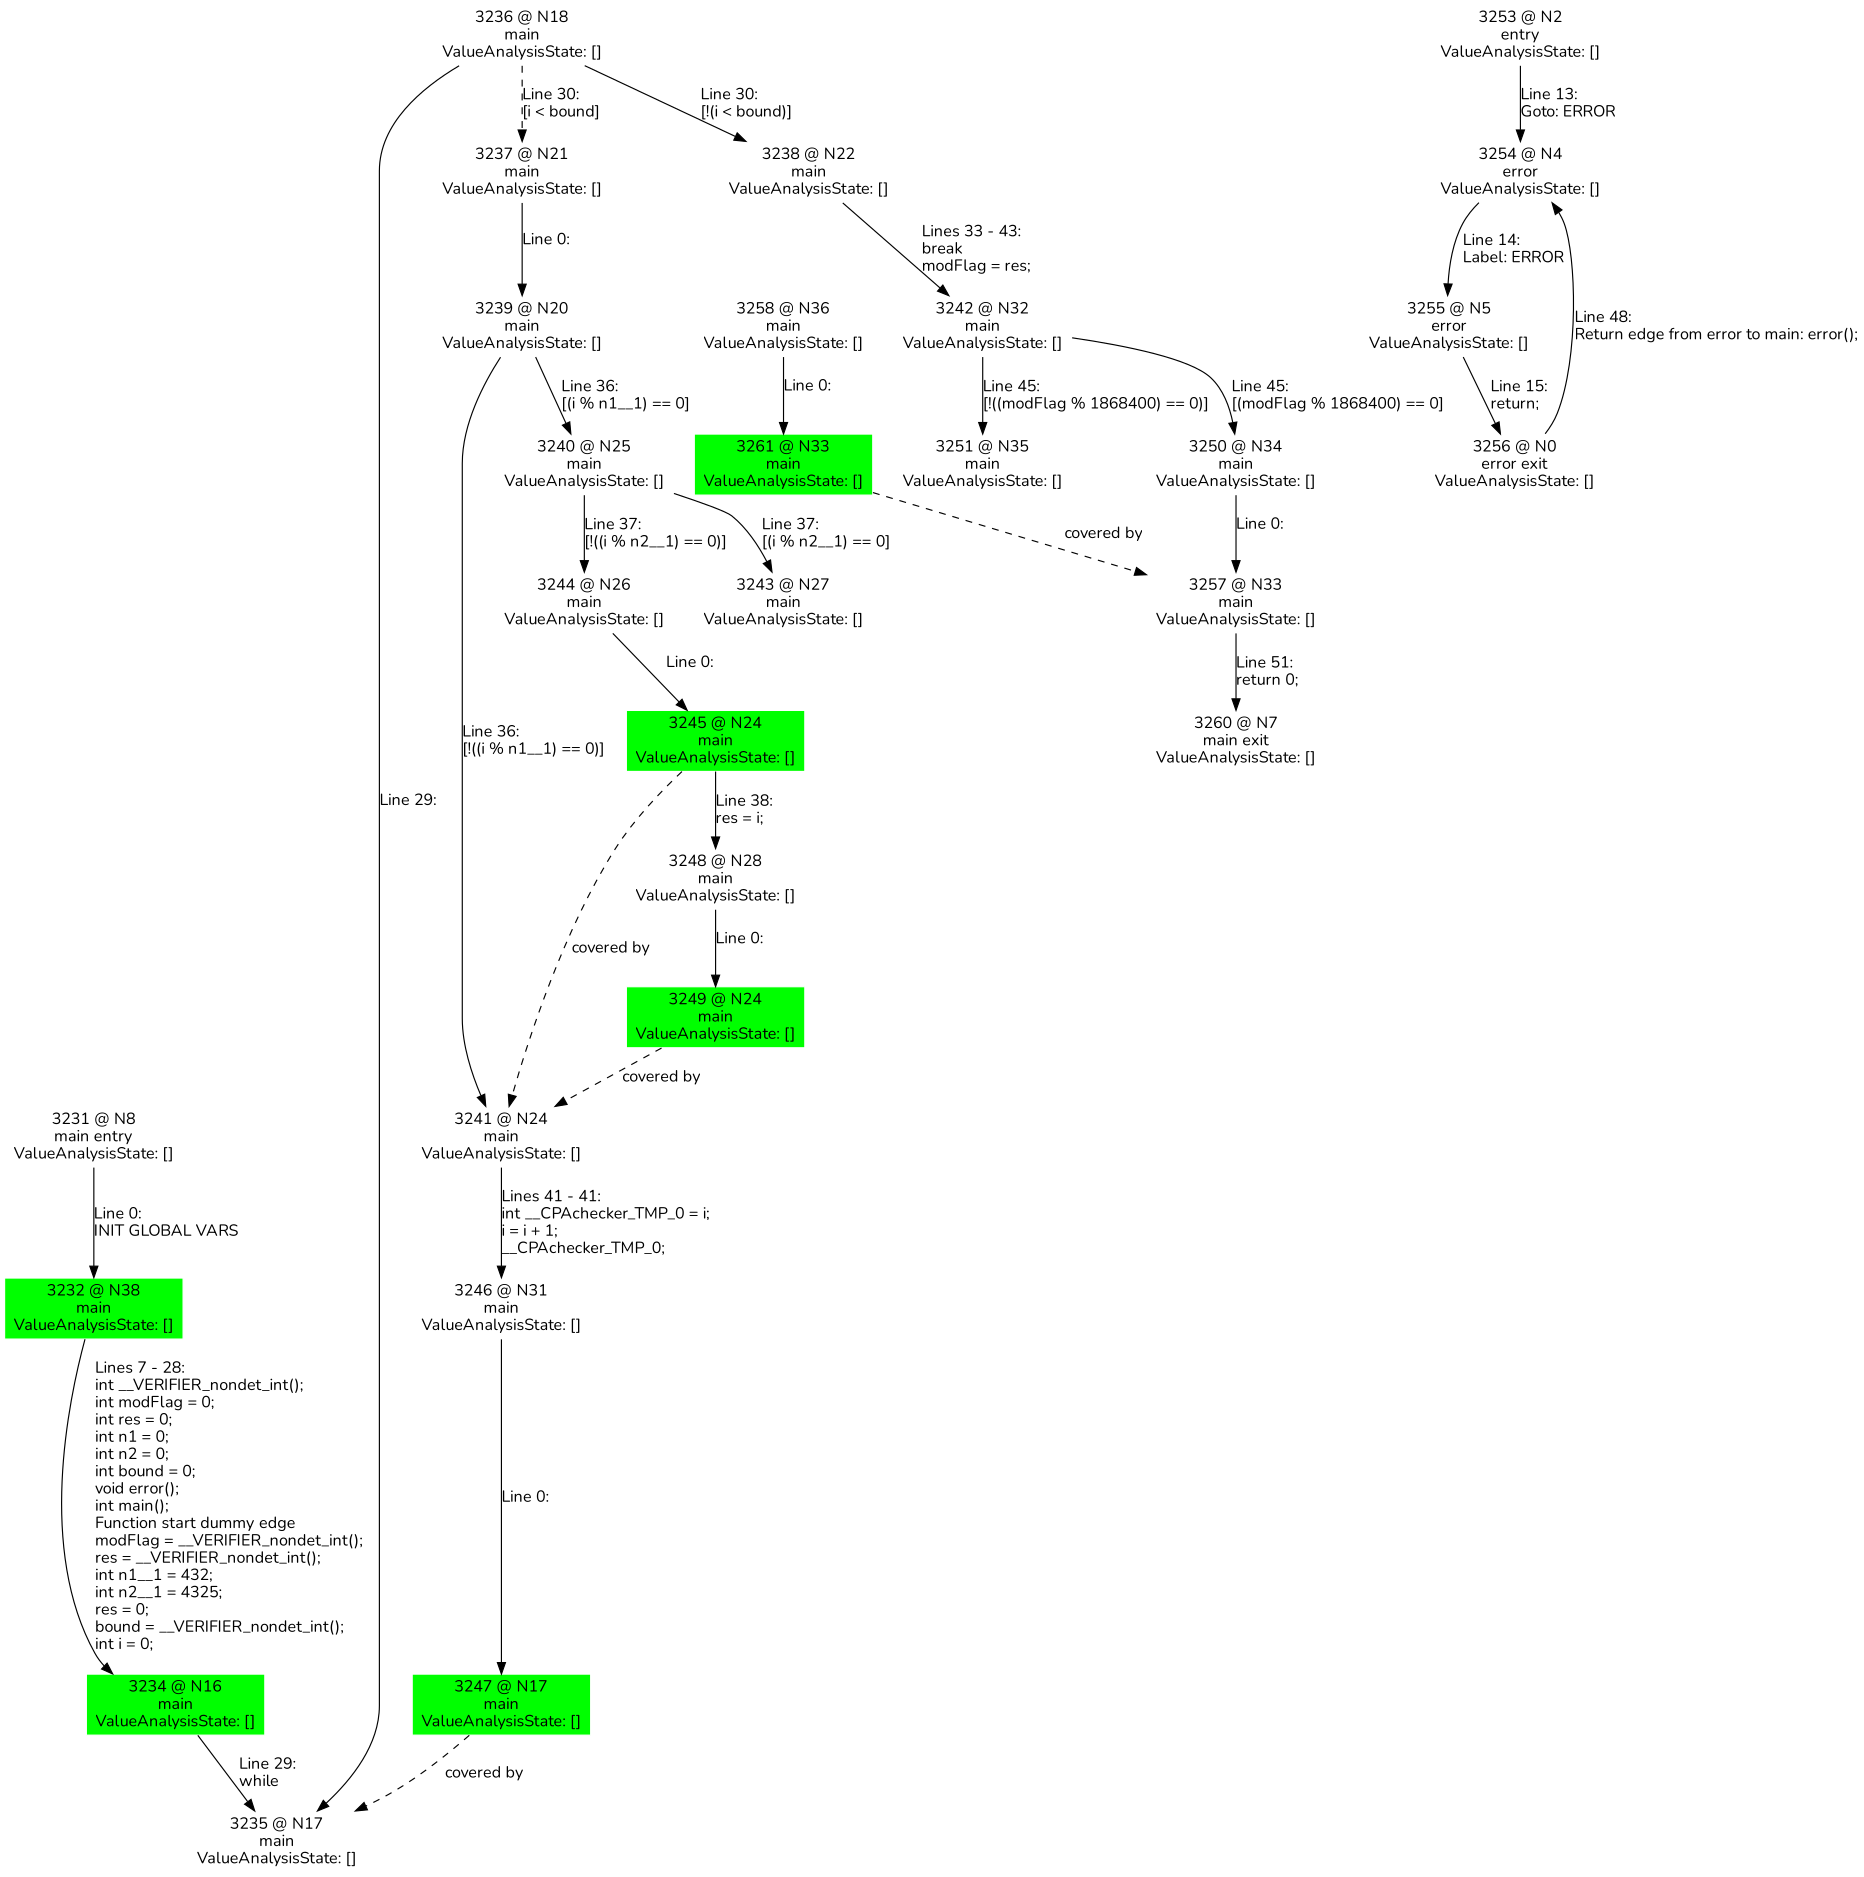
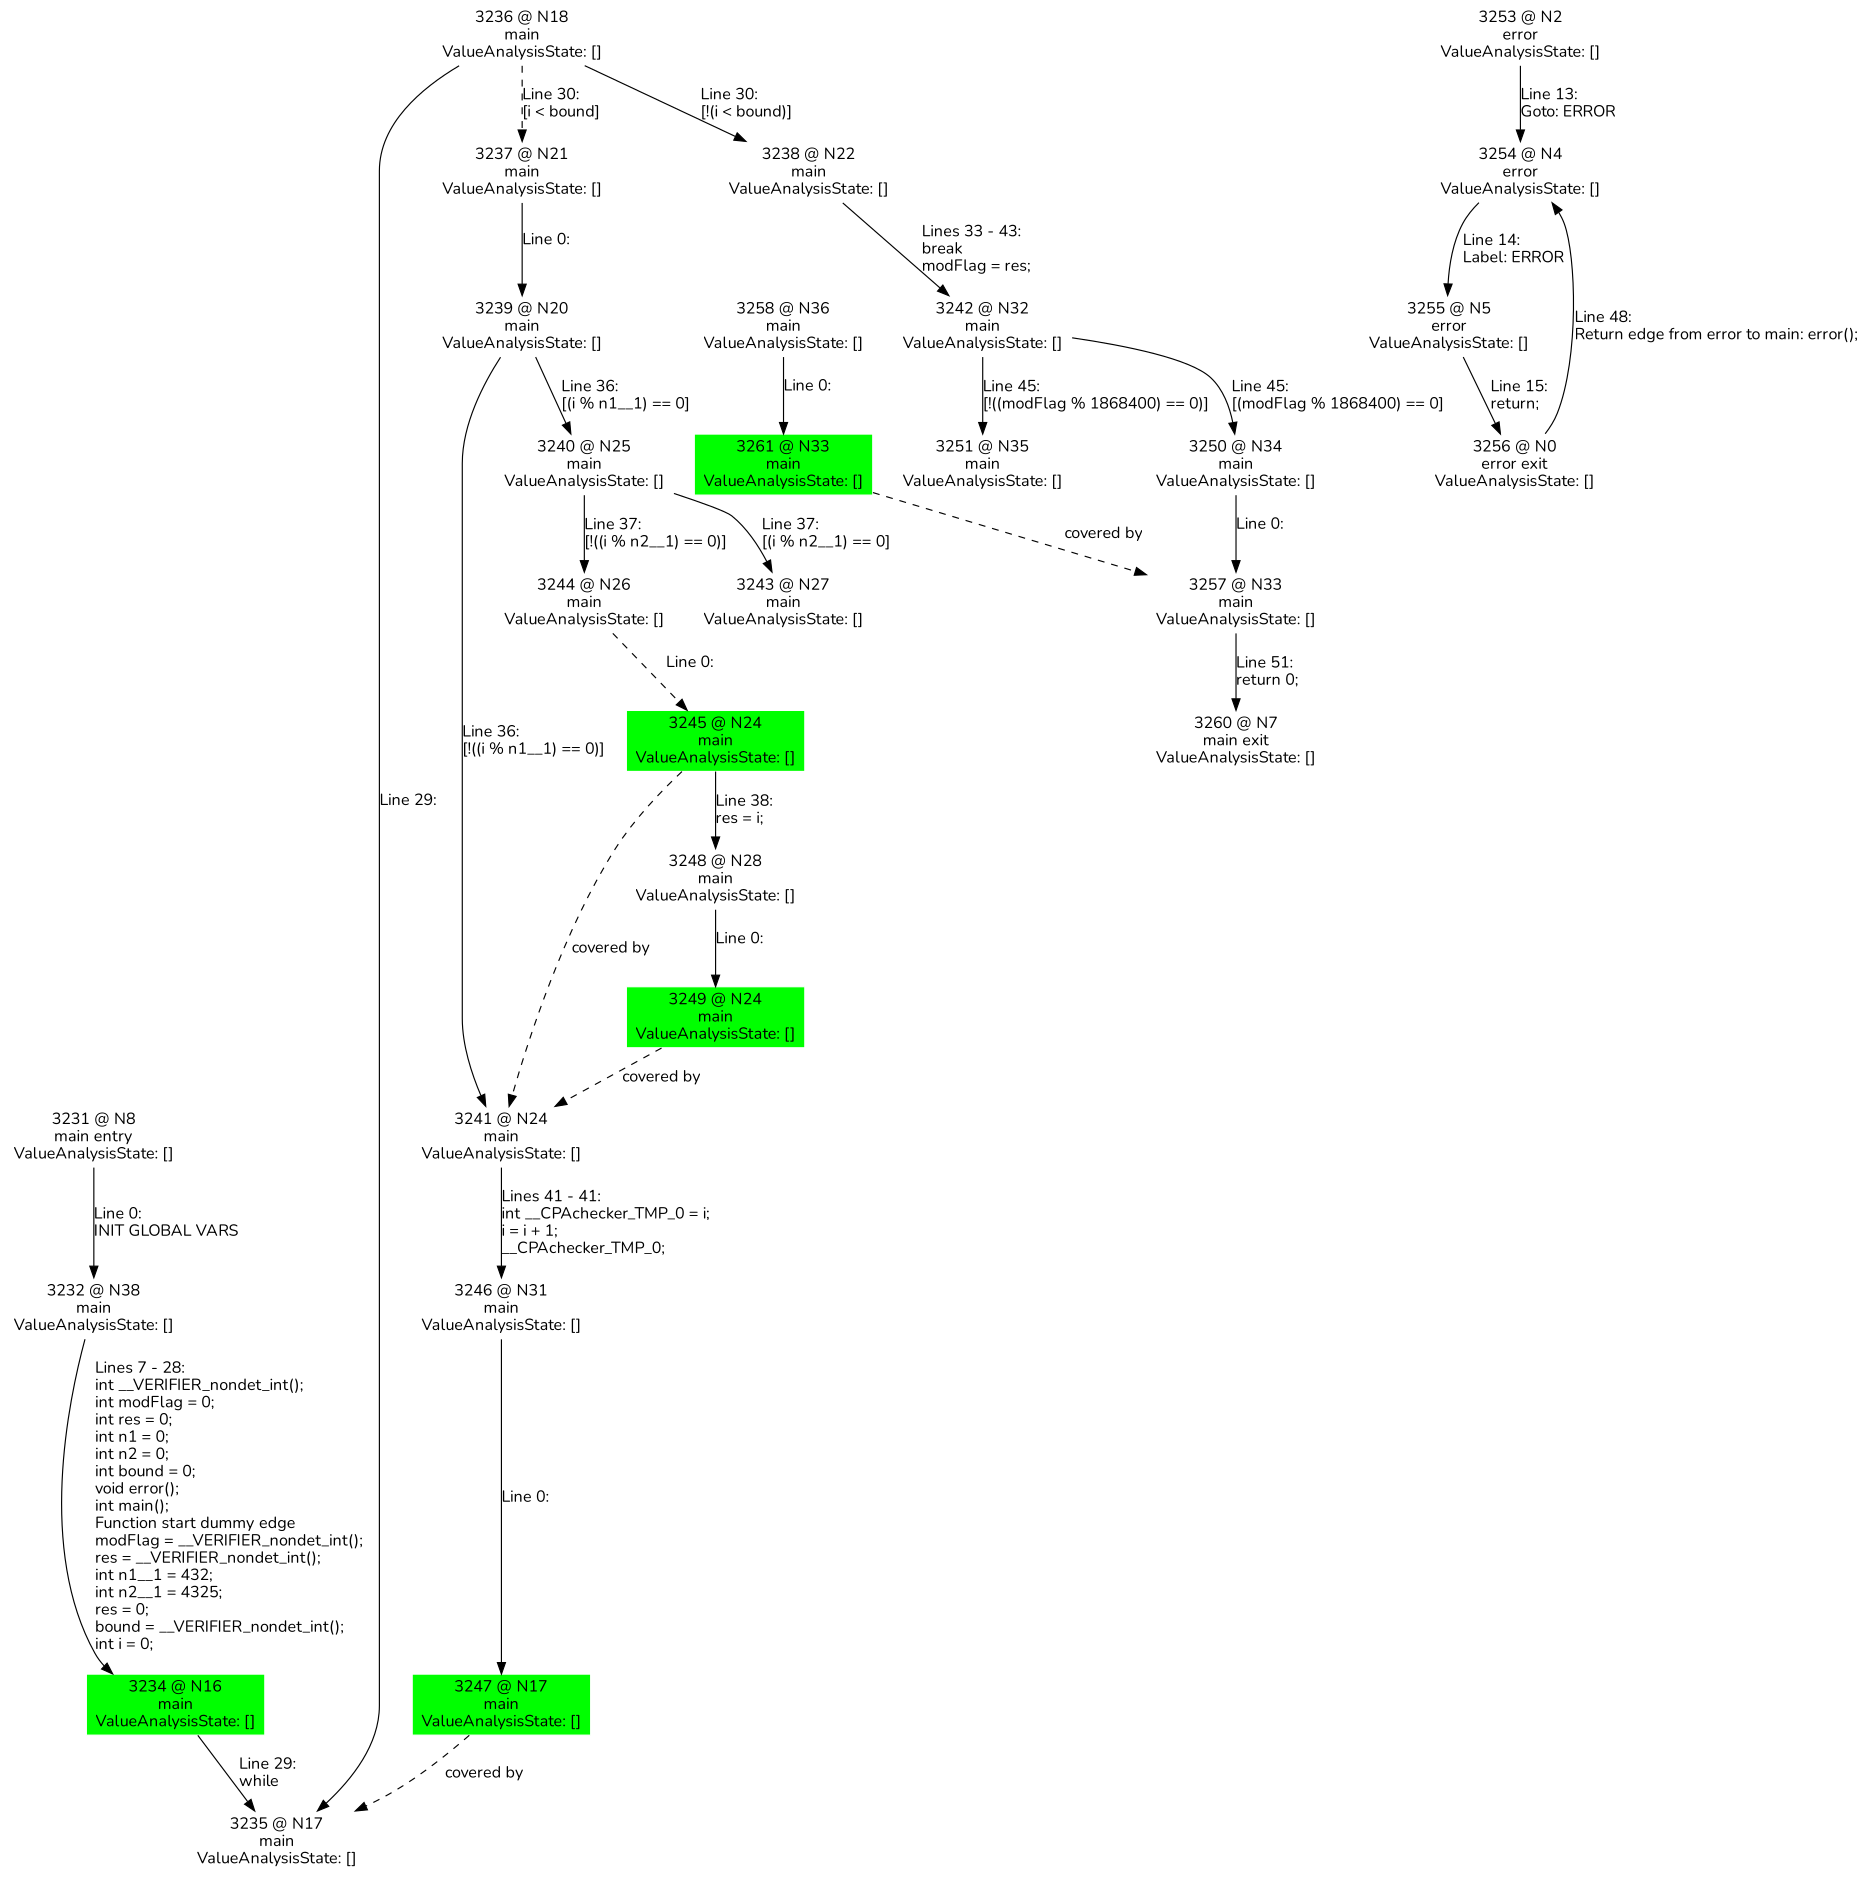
  digraph {
    fontname=Nunito
    node [color=white fontname=Nunito shape=box style=filled]
    edge [fontname=Nunito]
    n1 [label="3231 @ N8\nmain entry\nValueAnalysisState: []\n"]
-   n2 [label="3232 @ N38\nmain\nValueAnalysisState: []\n" fillcolor=green]
+   n2 [label="3232 @ N38\nmain\nValueAnalysisState: []\n"]
    n3 [fillcolor=green label="3234 @ N16\nmain\nValueAnalysisState: []\n"]
    n4 [label="3235 @ N17\nmain\nValueAnalysisState: []\n"]
    n5 [label="3236 @ N18\nmain\nValueAnalysisState: []\n"]
    n6 [label="3238 @ N22\nmain\nValueAnalysisState: []\n"]
    n7 [label="3237 @ N21\nmain\nValueAnalysisState: []\n"]
    n8 [label="3242 @ N32\nmain\nValueAnalysisState: []\n"]
    n9 [label="3239 @ N20\nmain\nValueAnalysisState: []\n"]
    n10 [label="3251 @ N35\nmain\nValueAnalysisState: []\n"]
    n11 [label="3250 @ N34\nmain\nValueAnalysisState: []\n"]
    n12 [label="3257 @ N33\nmain\nValueAnalysisState: []\n"]
-   n13 [label="3253 @ N2\nentry\nValueAnalysisState: []\n"]
+   n13 [label="3253 @ N2\nerror\nValueAnalysisState: []\n"]
    n14 [label="3254 @ N4\nerror\nValueAnalysisState: []\n"]
    n15 [label="3255 @ N5\nerror\nValueAnalysisState: []\n"]
    n16 [label="3256 @ N0\nerror exit\nValueAnalysisState: []\n"]
    n17 [label="3258 @ N36\nmain\nValueAnalysisState: []\n"]
    n18 [fillcolor=green label="3261 @ N33\nmain\nValueAnalysisState: []\n"]
    n19 [label="3260 @ N7\nmain exit\nValueAnalysisState: []\n"]
    n20 [label="3241 @ N24\nmain\nValueAnalysisState: []\n"]
    n21 [label="3240 @ N25\nmain\nValueAnalysisState: []\n"]
    n22 [label="3246 @ N31\nmain\nValueAnalysisState: []\n"]
    n23 [label="3244 @ N26\nmain\nValueAnalysisState: []\n"]
    n24 [label="3243 @ N27\nmain\nValueAnalysisState: []\n"]
    n25 [fillcolor=green label="3247 @ N17\nmain\nValueAnalysisState: []\n"]
    n26 [fillcolor=green label="3245 @ N24\nmain\nValueAnalysisState: []\n"]
    n27 [label="3248 @ N28\nmain\nValueAnalysisState: []\n"]
    n28 [fillcolor=green label="3249 @ N24\nmain\nValueAnalysisState: []\n"]
    n1 -> n2 [label="Line 0: \lINIT GLOBAL VARS\l"]
    n2 -> n3 [label="Lines 7 - 28: \lint __VERIFIER_nondet_int();\lint modFlag = 0;\lint res = 0;\lint n1 = 0;\lint n2 = 0;\lint bound = 0;\lvoid error();\lint main();\lFunction start dummy edge\lmodFlag = __VERIFIER_nondet_int();\lres = __VERIFIER_nondet_int();\lint n1__1 = 432;\lint n2__1 = 4325;\lres = 0;\lbound = __VERIFIER_nondet_int();\lint i = 0;\l"]
    n3 -> n4 [label="Line 29: \lwhile\l"]
    n5 -> n4 [label="Line 29: \l\l"]
    n5 -> n6 [label="Line 30: \l[!(i < bound)]\l"]
    n5 -> n7 [label="Line 30: \l[i < bound]\l" style=dashed]
    n6 -> n8 [label="Lines 33 - 43: \lbreak\lmodFlag = res;\l"]
    n7 -> n9 [label="Line 0: \l\l"]
    n8 -> n10 [label="Line 45: \l[!((modFlag % 1868400) == 0)]\l"]
    n8 -> n11 [label="Line 45: \l[(modFlag % 1868400) == 0]\l"]
    n9 -> n20 [label="Line 36: \l[!((i % n1__1) == 0)]\l"]
    n9 -> n21 [label="Line 36: \l[(i % n1__1) == 0]\l"]
    n11 -> n12 [label="Line 0: \l\l"]
    n12 -> n19 [label="Line 51: \lreturn 0;\l"]
    n13 -> n14 [label="Line 13: \lGoto: ERROR\l"]
    n14 -> n15 [label="Line 14: \lLabel: ERROR\l"]
    n15 -> n16 [label="Line 15: \lreturn;\l"]
    n16 -> n14 [label="Line 48: \lReturn edge from error to main: error();\l"]
    n17 -> n18 [label="Line 0: \l\l"]
    n18 -> n12 [label="covered by" style=dashed weight=0]
    n20 -> n22 [label="Lines 41 - 41: \lint __CPAchecker_TMP_0 = i;\li = i + 1;\l__CPAchecker_TMP_0;\l"]
    n21 -> n23 [label="Line 37: \l[!((i % n2__1) == 0)]\l"]
    n21 -> n24 [label="Line 37: \l[(i % n2__1) == 0]\l"]
    n22 -> n25 [label="Line 0: \l\l"]
-   n23 -> n26 [label="Line 0: \l\l"]
+   n23 -> n26 [label="Line 0: \l\l" style=dashed]
    n25 -> n4 [label="covered by" style=dashed weight=0]
    n26 -> n20 [label="covered by" style=dashed weight=0]
    n26 -> n27 [label="Line 38: \lres = i;\l"]
    n27 -> n28 [label="Line 0: \l\l"]
    n28 -> n20 [label="covered by" style=dashed weight=0]
  }
